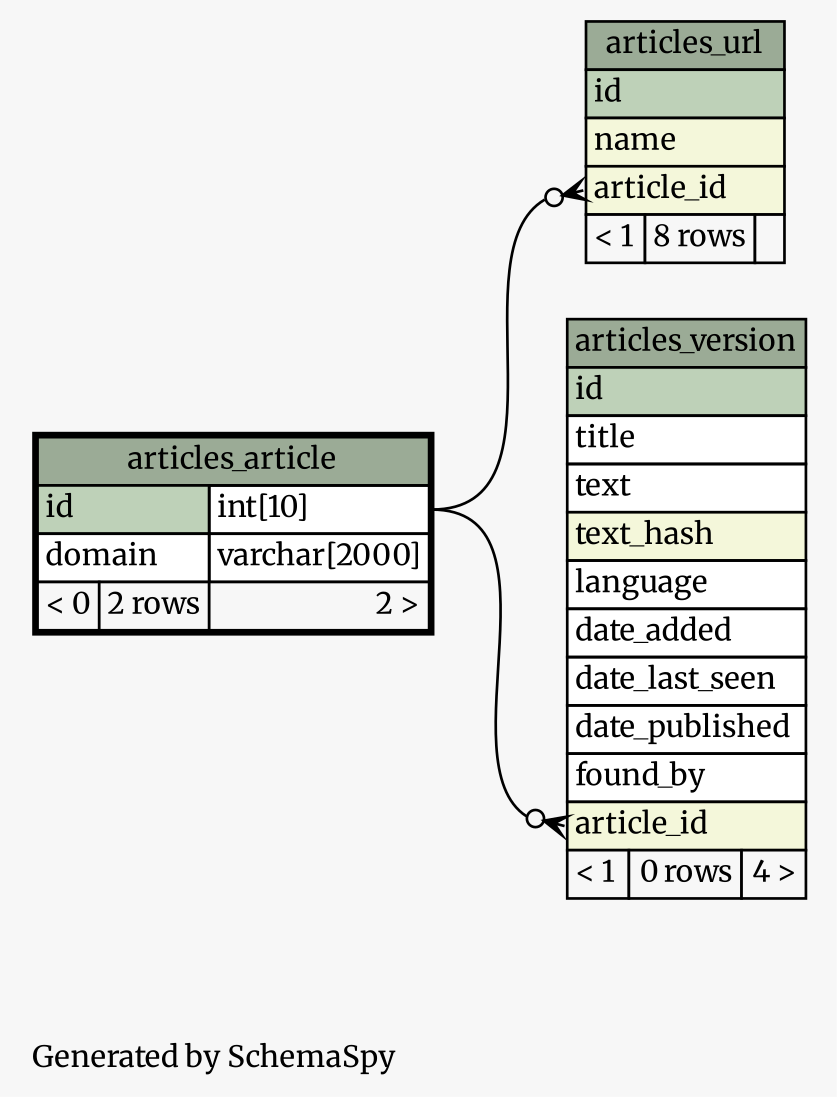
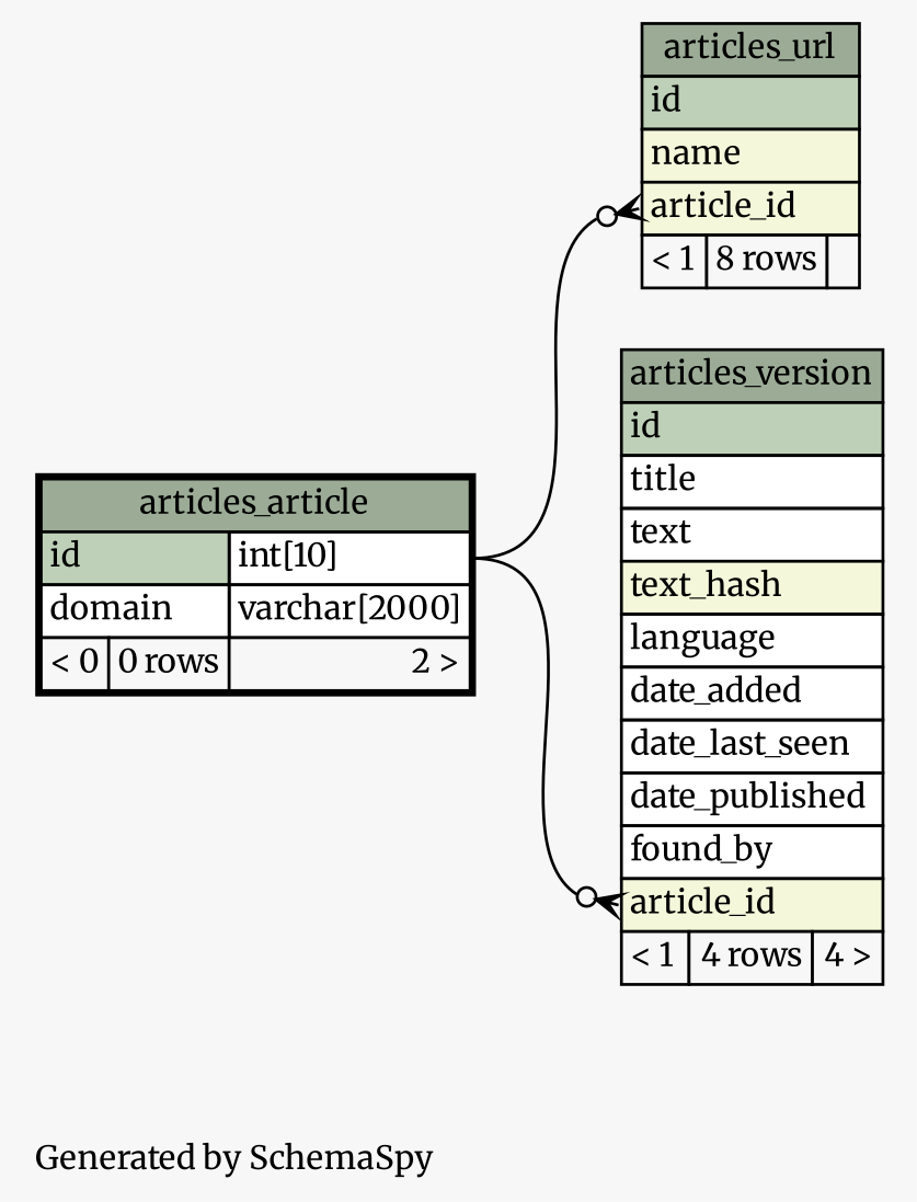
  digraph {
    bgcolor="#f7f7f7"
    fontname=Merriweather
    fontsize=11
    label="\nGenerated by SchemaSpy"
    labeljust=l
    nodesep=0.18
    rankdir=RL
    ranksep=0.46
    node [fontname=Merriweather fontsize=11 shape=plaintext]
    edge [arrowhead=none arrowsize=0.8 arrowtail=crowodot dir=back fontname=Merriweather headport="id.type:e" tailport="article_id:w"]
    n1 [label=<     <TABLE BORDER="0" CELLBORDER="1" CELLSPACING="0" BGCOLOR="#ffffff">       <TR><TD COLSPAN="3" BGCOLOR="#9bab96" ALIGN="CENTER">articles_url</TD></TR>       <TR><TD PORT="id" COLSPAN="3" BGCOLOR="#bed1b8" ALIGN="LEFT">id</TD></TR>       <TR><TD PORT="name" COLSPAN="3" BGCOLOR="#f4f7da" ALIGN="LEFT">name</TD></TR>       <TR><TD PORT="article_id" COLSPAN="3" BGCOLOR="#f4f7da" ALIGN="LEFT">article_id</TD></TR>       <TR><TD ALIGN="LEFT" BGCOLOR="#f7f7f7">&lt; 1</TD><TD ALIGN="RIGHT" BGCOLOR="#f7f7f7">8 rows</TD><TD ALIGN="RIGHT" BGCOLOR="#f7f7f7">  </TD></TR>     </TABLE>>]
-   n2 [label=<     <TABLE BORDER="2" CELLBORDER="1" CELLSPACING="0" BGCOLOR="#ffffff">       <TR><TD COLSPAN="3" BGCOLOR="#9bab96" ALIGN="CENTER">articles_article</TD></TR>       <TR><TD PORT="id" COLSPAN="2" BGCOLOR="#bed1b8" ALIGN="LEFT">id</TD><TD PORT="id.type" ALIGN="LEFT">int[10]</TD></TR>       <TR><TD PORT="domain" COLSPAN="2" ALIGN="LEFT">domain</TD><TD PORT="domain.type" ALIGN="LEFT">varchar[2000]</TD></TR>       <TR><TD ALIGN="LEFT" BGCOLOR="#f7f7f7">&lt; 0</TD><TD ALIGN="RIGHT" BGCOLOR="#f7f7f7">2 rows</TD><TD ALIGN="RIGHT" BGCOLOR="#f7f7f7">2 &gt;</TD></TR>     </TABLE>>]
-   n3 [label=<     <TABLE BORDER="0" CELLBORDER="1" CELLSPACING="0" BGCOLOR="#ffffff">       <TR><TD COLSPAN="3" BGCOLOR="#9bab96" ALIGN="CENTER">articles_version</TD></TR>       <TR><TD PORT="id" COLSPAN="3" BGCOLOR="#bed1b8" ALIGN="LEFT">id</TD></TR>       <TR><TD PORT="title" COLSPAN="3" ALIGN="LEFT">title</TD></TR>       <TR><TD PORT="text" COLSPAN="3" ALIGN="LEFT">text</TD></TR>       <TR><TD PORT="text_hash" COLSPAN="3" BGCOLOR="#f4f7da" ALIGN="LEFT">text_hash</TD></TR>       <TR><TD PORT="language" COLSPAN="3" ALIGN="LEFT">language</TD></TR>       <TR><TD PORT="date_added" COLSPAN="3" ALIGN="LEFT">date_added</TD></TR>       <TR><TD PORT="date_last_seen" COLSPAN="3" ALIGN="LEFT">date_last_seen</TD></TR>       <TR><TD PORT="date_published" COLSPAN="3" ALIGN="LEFT">date_published</TD></TR>       <TR><TD PORT="found_by" COLSPAN="3" ALIGN="LEFT">found_by</TD></TR>       <TR><TD PORT="article_id" COLSPAN="3" BGCOLOR="#f4f7da" ALIGN="LEFT">article_id</TD></TR>       <TR><TD ALIGN="LEFT" BGCOLOR="#f7f7f7">&lt; 1</TD><TD ALIGN="RIGHT" BGCOLOR="#f7f7f7">0 rows</TD><TD ALIGN="RIGHT" BGCOLOR="#f7f7f7">4 &gt;</TD></TR>     </TABLE>>]
+   n2 [label=<     <TABLE BORDER="2" CELLBORDER="1" CELLSPACING="0" BGCOLOR="#ffffff">       <TR><TD COLSPAN="3" BGCOLOR="#9bab96" ALIGN="CENTER">articles_article</TD></TR>       <TR><TD PORT="id" COLSPAN="2" BGCOLOR="#bed1b8" ALIGN="LEFT">id</TD><TD PORT="id.type" ALIGN="LEFT">int[10]</TD></TR>       <TR><TD PORT="domain" COLSPAN="2" ALIGN="LEFT">domain</TD><TD PORT="domain.type" ALIGN="LEFT">varchar[2000]</TD></TR>       <TR><TD ALIGN="LEFT" BGCOLOR="#f7f7f7">&lt; 0</TD><TD ALIGN="RIGHT" BGCOLOR="#f7f7f7">0 rows</TD><TD ALIGN="RIGHT" BGCOLOR="#f7f7f7">2 &gt;</TD></TR>     </TABLE>>]
+   n3 [label=<     <TABLE BORDER="0" CELLBORDER="1" CELLSPACING="0" BGCOLOR="#ffffff">       <TR><TD COLSPAN="3" BGCOLOR="#9bab96" ALIGN="CENTER">articles_version</TD></TR>       <TR><TD PORT="id" COLSPAN="3" BGCOLOR="#bed1b8" ALIGN="LEFT">id</TD></TR>       <TR><TD PORT="title" COLSPAN="3" ALIGN="LEFT">title</TD></TR>       <TR><TD PORT="text" COLSPAN="3" ALIGN="LEFT">text</TD></TR>       <TR><TD PORT="text_hash" COLSPAN="3" BGCOLOR="#f4f7da" ALIGN="LEFT">text_hash</TD></TR>       <TR><TD PORT="language" COLSPAN="3" ALIGN="LEFT">language</TD></TR>       <TR><TD PORT="date_added" COLSPAN="3" ALIGN="LEFT">date_added</TD></TR>       <TR><TD PORT="date_last_seen" COLSPAN="3" ALIGN="LEFT">date_last_seen</TD></TR>       <TR><TD PORT="date_published" COLSPAN="3" ALIGN="LEFT">date_published</TD></TR>       <TR><TD PORT="found_by" COLSPAN="3" ALIGN="LEFT">found_by</TD></TR>       <TR><TD PORT="article_id" COLSPAN="3" BGCOLOR="#f4f7da" ALIGN="LEFT">article_id</TD></TR>       <TR><TD ALIGN="LEFT" BGCOLOR="#f7f7f7">&lt; 1</TD><TD ALIGN="RIGHT" BGCOLOR="#f7f7f7">4 rows</TD><TD ALIGN="RIGHT" BGCOLOR="#f7f7f7">4 &gt;</TD></TR>     </TABLE>>]
    n1 -> n2
    n3 -> n2
  }
